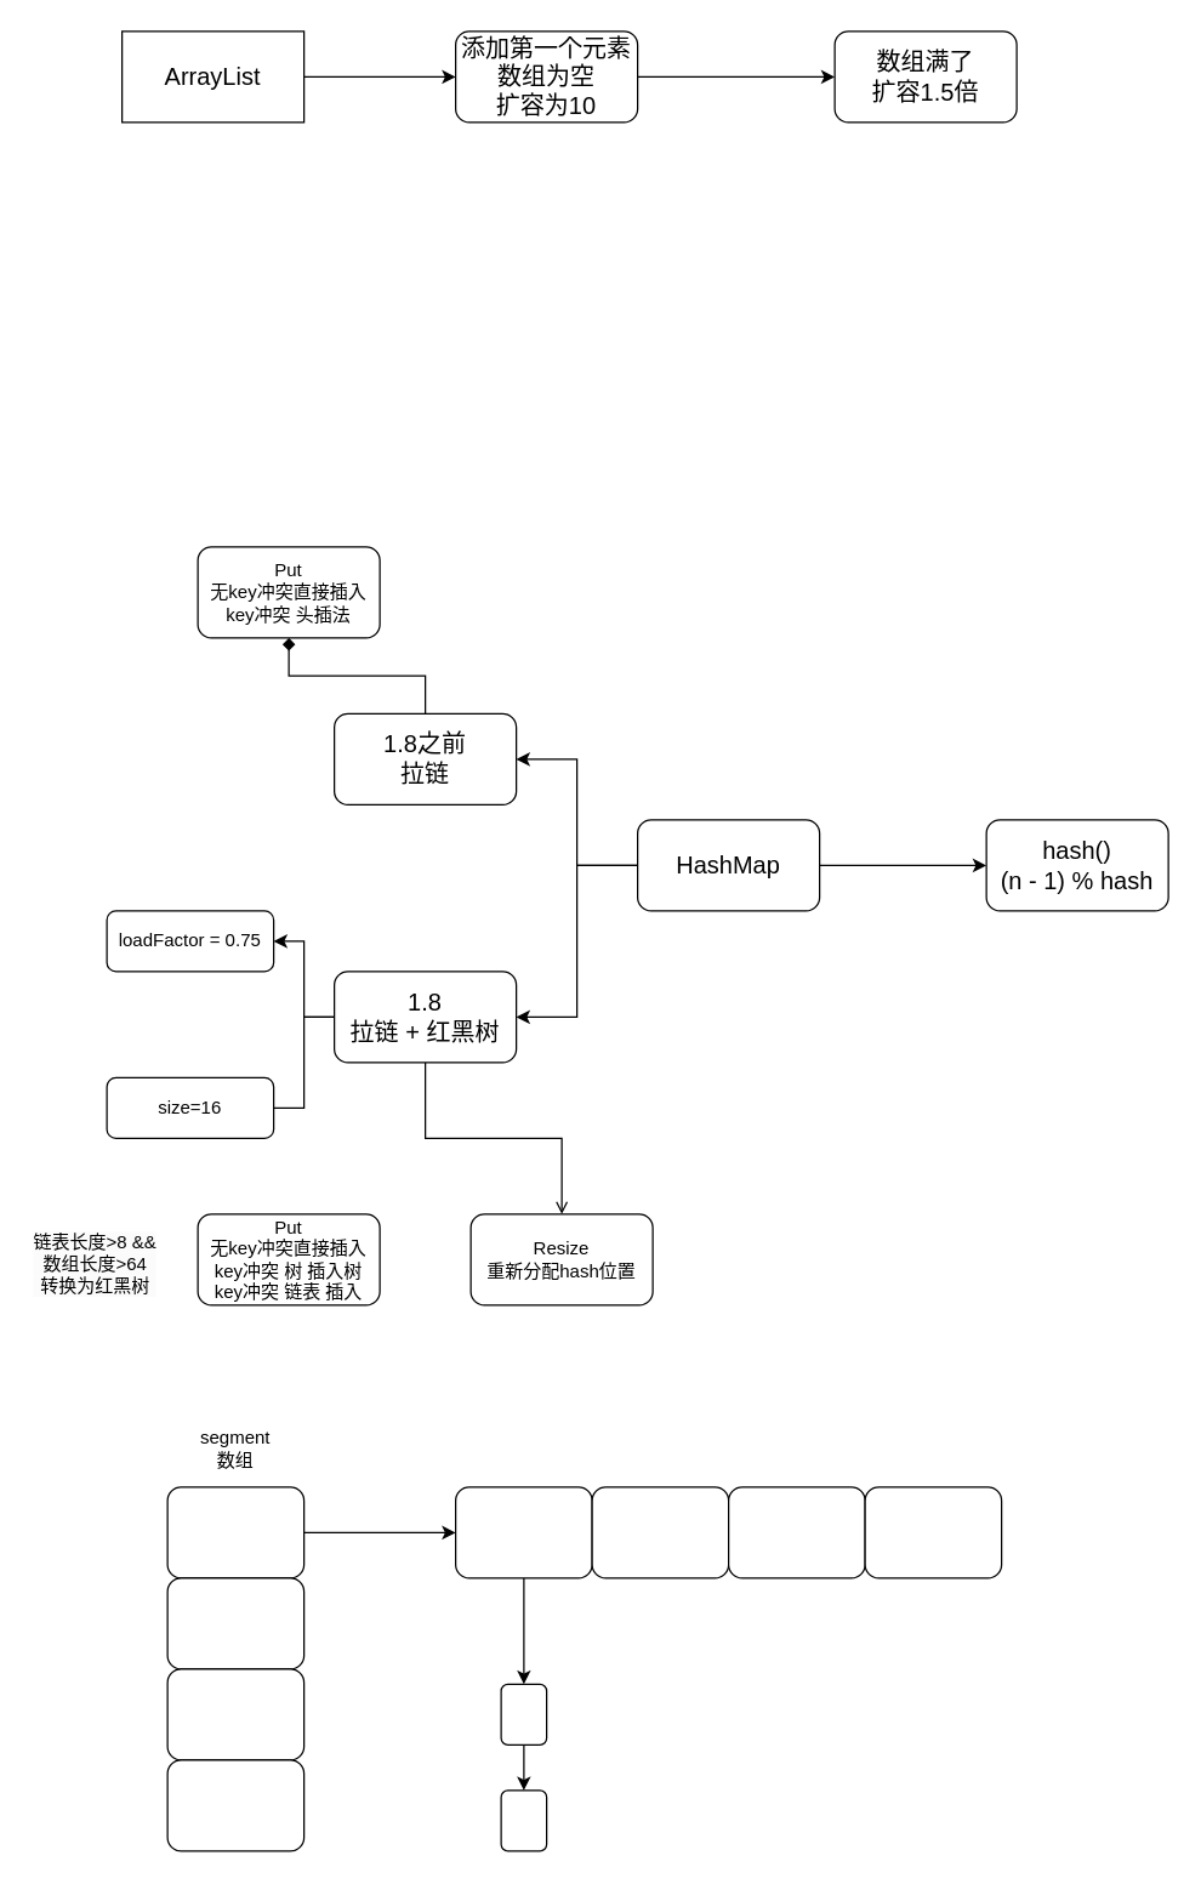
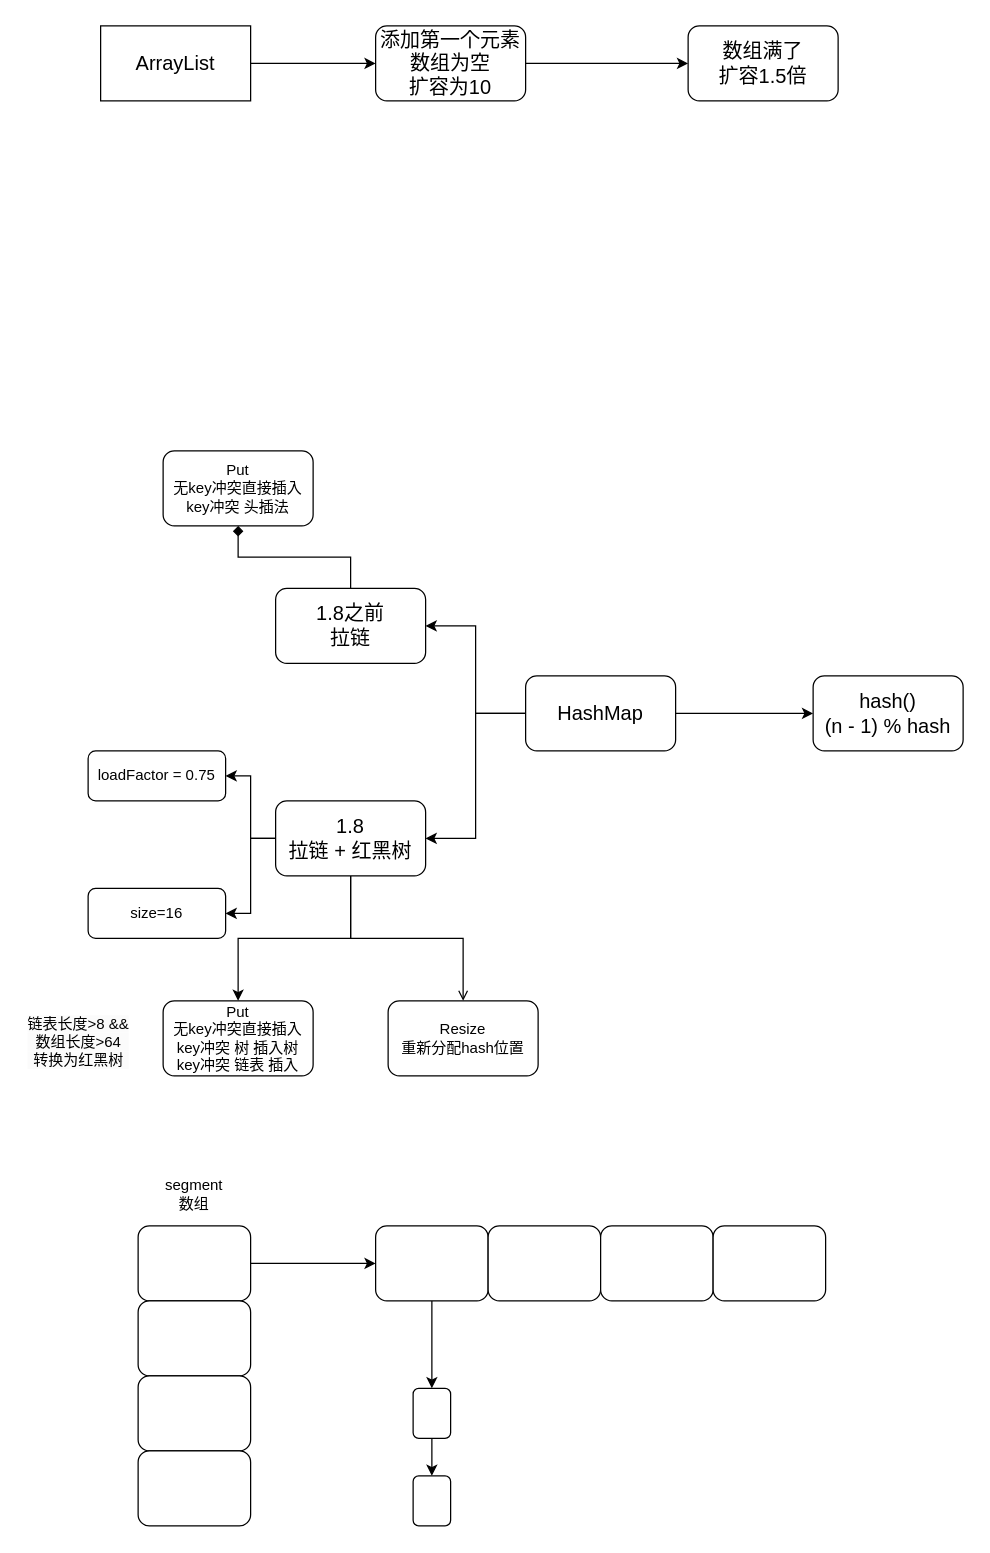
  <mxCell id="0" />
  <mxCell id="1" parent="0" />
  <mxCell id="2" style="edgeStyle=orthogonalEdgeStyle;rounded=0;orthogonalLoop=1;jettySize=auto;html=1;exitX=1;exitY=0.5;exitDx=0;exitDy=0;entryX=0;entryY=0.5;entryDx=0;entryDy=0;" parent="1" source="3" target="5" edge="1"><mxGeometry relative="1" as="geometry" /></mxCell>
  <mxCell id="3" value="ArrayList" style="whiteSpace=wrap;html=1;fontSize=16;rounded=0;" parent="1" vertex="1"><mxGeometry x="80" y="20" width="120" height="60" as="geometry" /></mxCell>
  <mxCell id="4" style="edgeStyle=orthogonalEdgeStyle;rounded=0;orthogonalLoop=1;jettySize=auto;html=1;exitX=1;exitY=0.5;exitDx=0;exitDy=0;" parent="1" source="5" edge="1"><mxGeometry relative="1" as="geometry"><mxPoint x="550" y="50" as="targetPoint" /></mxGeometry></mxCell>
  <mxCell id="5" value="添加第一个元素&lt;div style=&quot;font-size: 16px;&quot;&gt;数组为空&lt;/div&gt;&lt;div style=&quot;font-size: 16px;&quot;&gt;扩容为10&lt;/div&gt;" style="rounded=1;whiteSpace=wrap;html=1;fontSize=16;" parent="1" vertex="1"><mxGeometry x="300" y="20" width="120" height="60" as="geometry" /></mxCell>
  <mxCell id="6" value="数组满了&lt;div style=&quot;font-size: 16px;&quot;&gt;扩容1.5倍&lt;/div&gt;" style="rounded=1;whiteSpace=wrap;html=1;fontSize=16;" parent="1" vertex="1"><mxGeometry x="550" y="20" width="120" height="60" as="geometry" /></mxCell>
  <mxCell id="7" style="edgeStyle=orthogonalEdgeStyle;rounded=0;orthogonalLoop=1;jettySize=auto;html=1;exitX=1;exitY=0.5;exitDx=0;exitDy=0;" edge="1" parent="1" source="10" target="11"><mxGeometry relative="1" as="geometry" /></mxCell>
  <mxCell id="8" style="edgeStyle=orthogonalEdgeStyle;rounded=0;orthogonalLoop=1;jettySize=auto;html=1;exitX=0;exitY=0.5;exitDx=0;exitDy=0;entryX=1;entryY=0.5;entryDx=0;entryDy=0;" edge="1" parent="1" source="10" target="13"><mxGeometry relative="1" as="geometry" /></mxCell>
  <mxCell id="9" style="edgeStyle=orthogonalEdgeStyle;rounded=0;orthogonalLoop=1;jettySize=auto;html=1;exitX=0;exitY=0.5;exitDx=0;exitDy=0;entryX=1;entryY=0.5;entryDx=0;entryDy=0;" edge="1" parent="1" source="10" target="18"><mxGeometry relative="1" as="geometry" /></mxCell>
  <mxCell id="10" value="HashMap" style="rounded=1;whiteSpace=wrap;html=1;fontSize=16;" vertex="1" parent="1"><mxGeometry x="420" y="540" width="120" height="60" as="geometry" /></mxCell>
  <mxCell id="11" value="hash()&lt;div&gt;(n - 1) % hash&lt;/div&gt;" style="rounded=1;whiteSpace=wrap;html=1;fontSize=16;" vertex="1" parent="1"><mxGeometry x="650" y="540" width="120" height="60" as="geometry" /></mxCell>
  <mxCell id="12" style="edgeStyle=orthogonalEdgeStyle;rounded=0;orthogonalLoop=1;jettySize=auto;html=1;exitX=0.5;exitY=0;exitDx=0;exitDy=0;entryX=0.5;entryY=1;entryDx=0;entryDy=0;endArrow=diamond;" edge="1" parent="1" source="13" target="22"><mxGeometry relative="1" as="geometry" /></mxCell>
  <mxCell id="13" value="&lt;div style=&quot;font-size: 16px;&quot;&gt;1.8之前&lt;/div&gt;拉链" style="rounded=1;whiteSpace=wrap;html=1;fontSize=16;" vertex="1" parent="1"><mxGeometry x="220" y="470" width="120" height="60" as="geometry" /></mxCell>
  <mxCell id="14" style="edgeStyle=orthogonalEdgeStyle;rounded=0;orthogonalLoop=1;jettySize=auto;html=1;exitX=0;exitY=0.5;exitDx=0;exitDy=0;entryX=1;entryY=0.5;entryDx=0;entryDy=0;" edge="1" parent="1" source="18" target="19"><mxGeometry relative="1" as="geometry" /></mxCell>
- <mxCell id="15" style="edgeStyle=orthogonalEdgeStyle;rounded=0;orthogonalLoop=1;jettySize=auto;html=1;exitX=0;exitY=0.5;exitDx=0;exitDy=0;entryX=1;entryY=0.5;entryDx=0;entryDy=0;endArrow=none;" edge="1" parent="1" source="18" target="20"><mxGeometry relative="1" as="geometry" /></mxCell>
+ <mxCell id="15" style="edgeStyle=orthogonalEdgeStyle;rounded=0;orthogonalLoop=1;jettySize=auto;html=1;exitX=0;exitY=0.5;exitDx=0;exitDy=0;entryX=1;entryY=0.5;entryDx=0;entryDy=0;" edge="1" parent="1" source="18" target="20"><mxGeometry relative="1" as="geometry" /></mxCell>
+ <mxCell id="16" style="edgeStyle=orthogonalEdgeStyle;rounded=0;orthogonalLoop=1;jettySize=auto;html=1;exitX=0.5;exitY=1;exitDx=0;exitDy=0;entryX=0.5;entryY=0;entryDx=0;entryDy=0;" edge="1" parent="1" source="18" target="21"><mxGeometry relative="1" as="geometry" /></mxCell>
  <mxCell id="17" style="edgeStyle=orthogonalEdgeStyle;rounded=0;orthogonalLoop=1;jettySize=auto;html=1;exitX=0.5;exitY=1;exitDx=0;exitDy=0;endArrow=open;" edge="1" parent="1" source="18" target="23"><mxGeometry relative="1" as="geometry" /></mxCell>
  <mxCell id="18" value="&lt;div style=&quot;font-size: 16px;&quot;&gt;1.8&lt;/div&gt;拉链 + 红黑树" style="rounded=1;whiteSpace=wrap;html=1;fontSize=16;" vertex="1" parent="1"><mxGeometry x="220" y="640" width="120" height="60" as="geometry" /></mxCell>
  <mxCell id="19" value="loadFactor = 0.75" style="rounded=1;whiteSpace=wrap;html=1;" vertex="1" parent="1"><mxGeometry x="70" y="600" width="110" height="40" as="geometry" /></mxCell>
  <mxCell id="20" value="size=16" style="rounded=1;whiteSpace=wrap;html=1;" vertex="1" parent="1"><mxGeometry x="70" y="710" width="110" height="40" as="geometry" /></mxCell>
  <mxCell id="21" value="Put&lt;div style=&quot;font-size: 12px;&quot;&gt;&lt;/div&gt;&lt;div style=&quot;font-size: 12px;&quot;&gt;无key冲突直接插入&lt;/div&gt;&lt;div style=&quot;font-size: 12px;&quot;&gt;key冲突 树 插入树&lt;/div&gt;&lt;div style=&quot;font-size: 12px;&quot;&gt;key冲突 链表 插入&lt;/div&gt;" style="rounded=1;whiteSpace=wrap;html=1;fontSize=12;" vertex="1" parent="1"><mxGeometry x="130" y="800" width="120" height="60" as="geometry" /></mxCell>
  <mxCell id="22" value="Put&lt;div style=&quot;font-size: 12px;&quot;&gt;&lt;/div&gt;&lt;div style=&quot;font-size: 12px;&quot;&gt;无key冲突直接插入&lt;/div&gt;&lt;div style=&quot;font-size: 12px;&quot;&gt;key冲突 头插法&lt;/div&gt;" style="rounded=1;whiteSpace=wrap;html=1;fontSize=12;" vertex="1" parent="1"><mxGeometry x="130" y="360" width="120" height="60" as="geometry" /></mxCell>
  <mxCell id="23" value="&lt;div style=&quot;font-size: 12px;&quot;&gt;&lt;/div&gt;&lt;div style=&quot;font-size: 12px;&quot;&gt;Resize&lt;/div&gt;&lt;div style=&quot;font-size: 12px;&quot;&gt;重新分配hash位置&lt;/div&gt;" style="rounded=1;whiteSpace=wrap;html=1;fontSize=12;" vertex="1" parent="1"><mxGeometry x="310" y="800" width="120" height="60" as="geometry" /></mxCell>
  <mxCell id="24" value="&lt;div style=&quot;color: rgb(0, 0, 0); font-family: Helvetica; font-size: 12px; font-style: normal; font-variant-ligatures: normal; font-variant-caps: normal; font-weight: 400; letter-spacing: normal; orphans: 2; text-align: center; text-indent: 0px; text-transform: none; widows: 2; word-spacing: 0px; -webkit-text-stroke-width: 0px; white-space: normal; background-color: rgb(251, 251, 251); text-decoration-thickness: initial; text-decoration-style: initial; text-decoration-color: initial;&quot;&gt;链表长度&amp;gt;8 &amp;amp;&amp;amp;&lt;/div&gt;&lt;div style=&quot;color: rgb(0, 0, 0); font-family: Helvetica; font-size: 12px; font-style: normal; font-variant-ligatures: normal; font-variant-caps: normal; font-weight: 400; letter-spacing: normal; orphans: 2; text-align: center; text-indent: 0px; text-transform: none; widows: 2; word-spacing: 0px; -webkit-text-stroke-width: 0px; white-space: normal; background-color: rgb(251, 251, 251); text-decoration-thickness: initial; text-decoration-style: initial; text-decoration-color: initial;&quot;&gt;数组长度&amp;gt;64&lt;/div&gt;&lt;div style=&quot;color: rgb(0, 0, 0); font-family: Helvetica; font-size: 12px; font-style: normal; font-variant-ligatures: normal; font-variant-caps: normal; font-weight: 400; letter-spacing: normal; orphans: 2; text-align: center; text-indent: 0px; text-transform: none; widows: 2; word-spacing: 0px; -webkit-text-stroke-width: 0px; white-space: normal; background-color: rgb(251, 251, 251); text-decoration-thickness: initial; text-decoration-style: initial; text-decoration-color: initial;&quot;&gt;转换为红黑树&lt;/div&gt;" style="text;whiteSpace=wrap;html=1;" vertex="1" parent="1"><mxGeometry x="20" y="805" width="90" height="50" as="geometry" /></mxCell>
  <mxCell id="25" style="edgeStyle=orthogonalEdgeStyle;rounded=0;orthogonalLoop=1;jettySize=auto;html=1;exitX=1;exitY=0.5;exitDx=0;exitDy=0;" edge="1" parent="1" source="26" target="32"><mxGeometry relative="1" as="geometry" /></mxCell>
  <mxCell id="26" value="" style="rounded=1;whiteSpace=wrap;html=1;" vertex="1" parent="1"><mxGeometry x="110" y="980" width="90" height="60" as="geometry" /></mxCell>
  <mxCell id="27" value="" style="rounded=1;whiteSpace=wrap;html=1;" vertex="1" parent="1"><mxGeometry x="110" y="1040" width="90" height="60" as="geometry" /></mxCell>
  <mxCell id="28" value="" style="rounded=1;whiteSpace=wrap;html=1;" vertex="1" parent="1"><mxGeometry x="110" y="1100" width="90" height="60" as="geometry" /></mxCell>
  <mxCell id="29" value="" style="rounded=1;whiteSpace=wrap;html=1;" vertex="1" parent="1"><mxGeometry x="110" y="1160" width="90" height="60" as="geometry" /></mxCell>
  <mxCell id="30" value="segment数组" style="text;html=1;align=center;verticalAlign=middle;whiteSpace=wrap;rounded=0;" vertex="1" parent="1"><mxGeometry x="125" y="940" width="60" height="30" as="geometry" /></mxCell>
  <mxCell id="31" style="edgeStyle=orthogonalEdgeStyle;rounded=0;orthogonalLoop=1;jettySize=auto;html=1;exitX=0.5;exitY=1;exitDx=0;exitDy=0;" edge="1" parent="1" source="32"><mxGeometry relative="1" as="geometry"><mxPoint x="345" y="1110" as="targetPoint" /></mxGeometry></mxCell>
  <mxCell id="32" value="" style="rounded=1;whiteSpace=wrap;html=1;" vertex="1" parent="1"><mxGeometry x="300" y="980" width="90" height="60" as="geometry" /></mxCell>
  <mxCell id="33" value="" style="rounded=1;whiteSpace=wrap;html=1;" vertex="1" parent="1"><mxGeometry x="390" y="980" width="90" height="60" as="geometry" /></mxCell>
  <mxCell id="34" value="" style="rounded=1;whiteSpace=wrap;html=1;" vertex="1" parent="1"><mxGeometry x="480" y="980" width="90" height="60" as="geometry" /></mxCell>
  <mxCell id="35" value="" style="rounded=1;whiteSpace=wrap;html=1;" vertex="1" parent="1"><mxGeometry x="570" y="980" width="90" height="60" as="geometry" /></mxCell>
  <mxCell id="36" style="edgeStyle=orthogonalEdgeStyle;rounded=0;orthogonalLoop=1;jettySize=auto;html=1;exitX=0.5;exitY=1;exitDx=0;exitDy=0;" edge="1" parent="1" source="37" target="38"><mxGeometry relative="1" as="geometry" /></mxCell>
  <mxCell id="37" value="" style="rounded=1;whiteSpace=wrap;html=1;" vertex="1" parent="1"><mxGeometry x="330" y="1110" width="30" height="40" as="geometry" /></mxCell>
  <mxCell id="38" value="" style="rounded=1;whiteSpace=wrap;html=1;" vertex="1" parent="1"><mxGeometry x="330" y="1180" width="30" height="40" as="geometry" /></mxCell>
